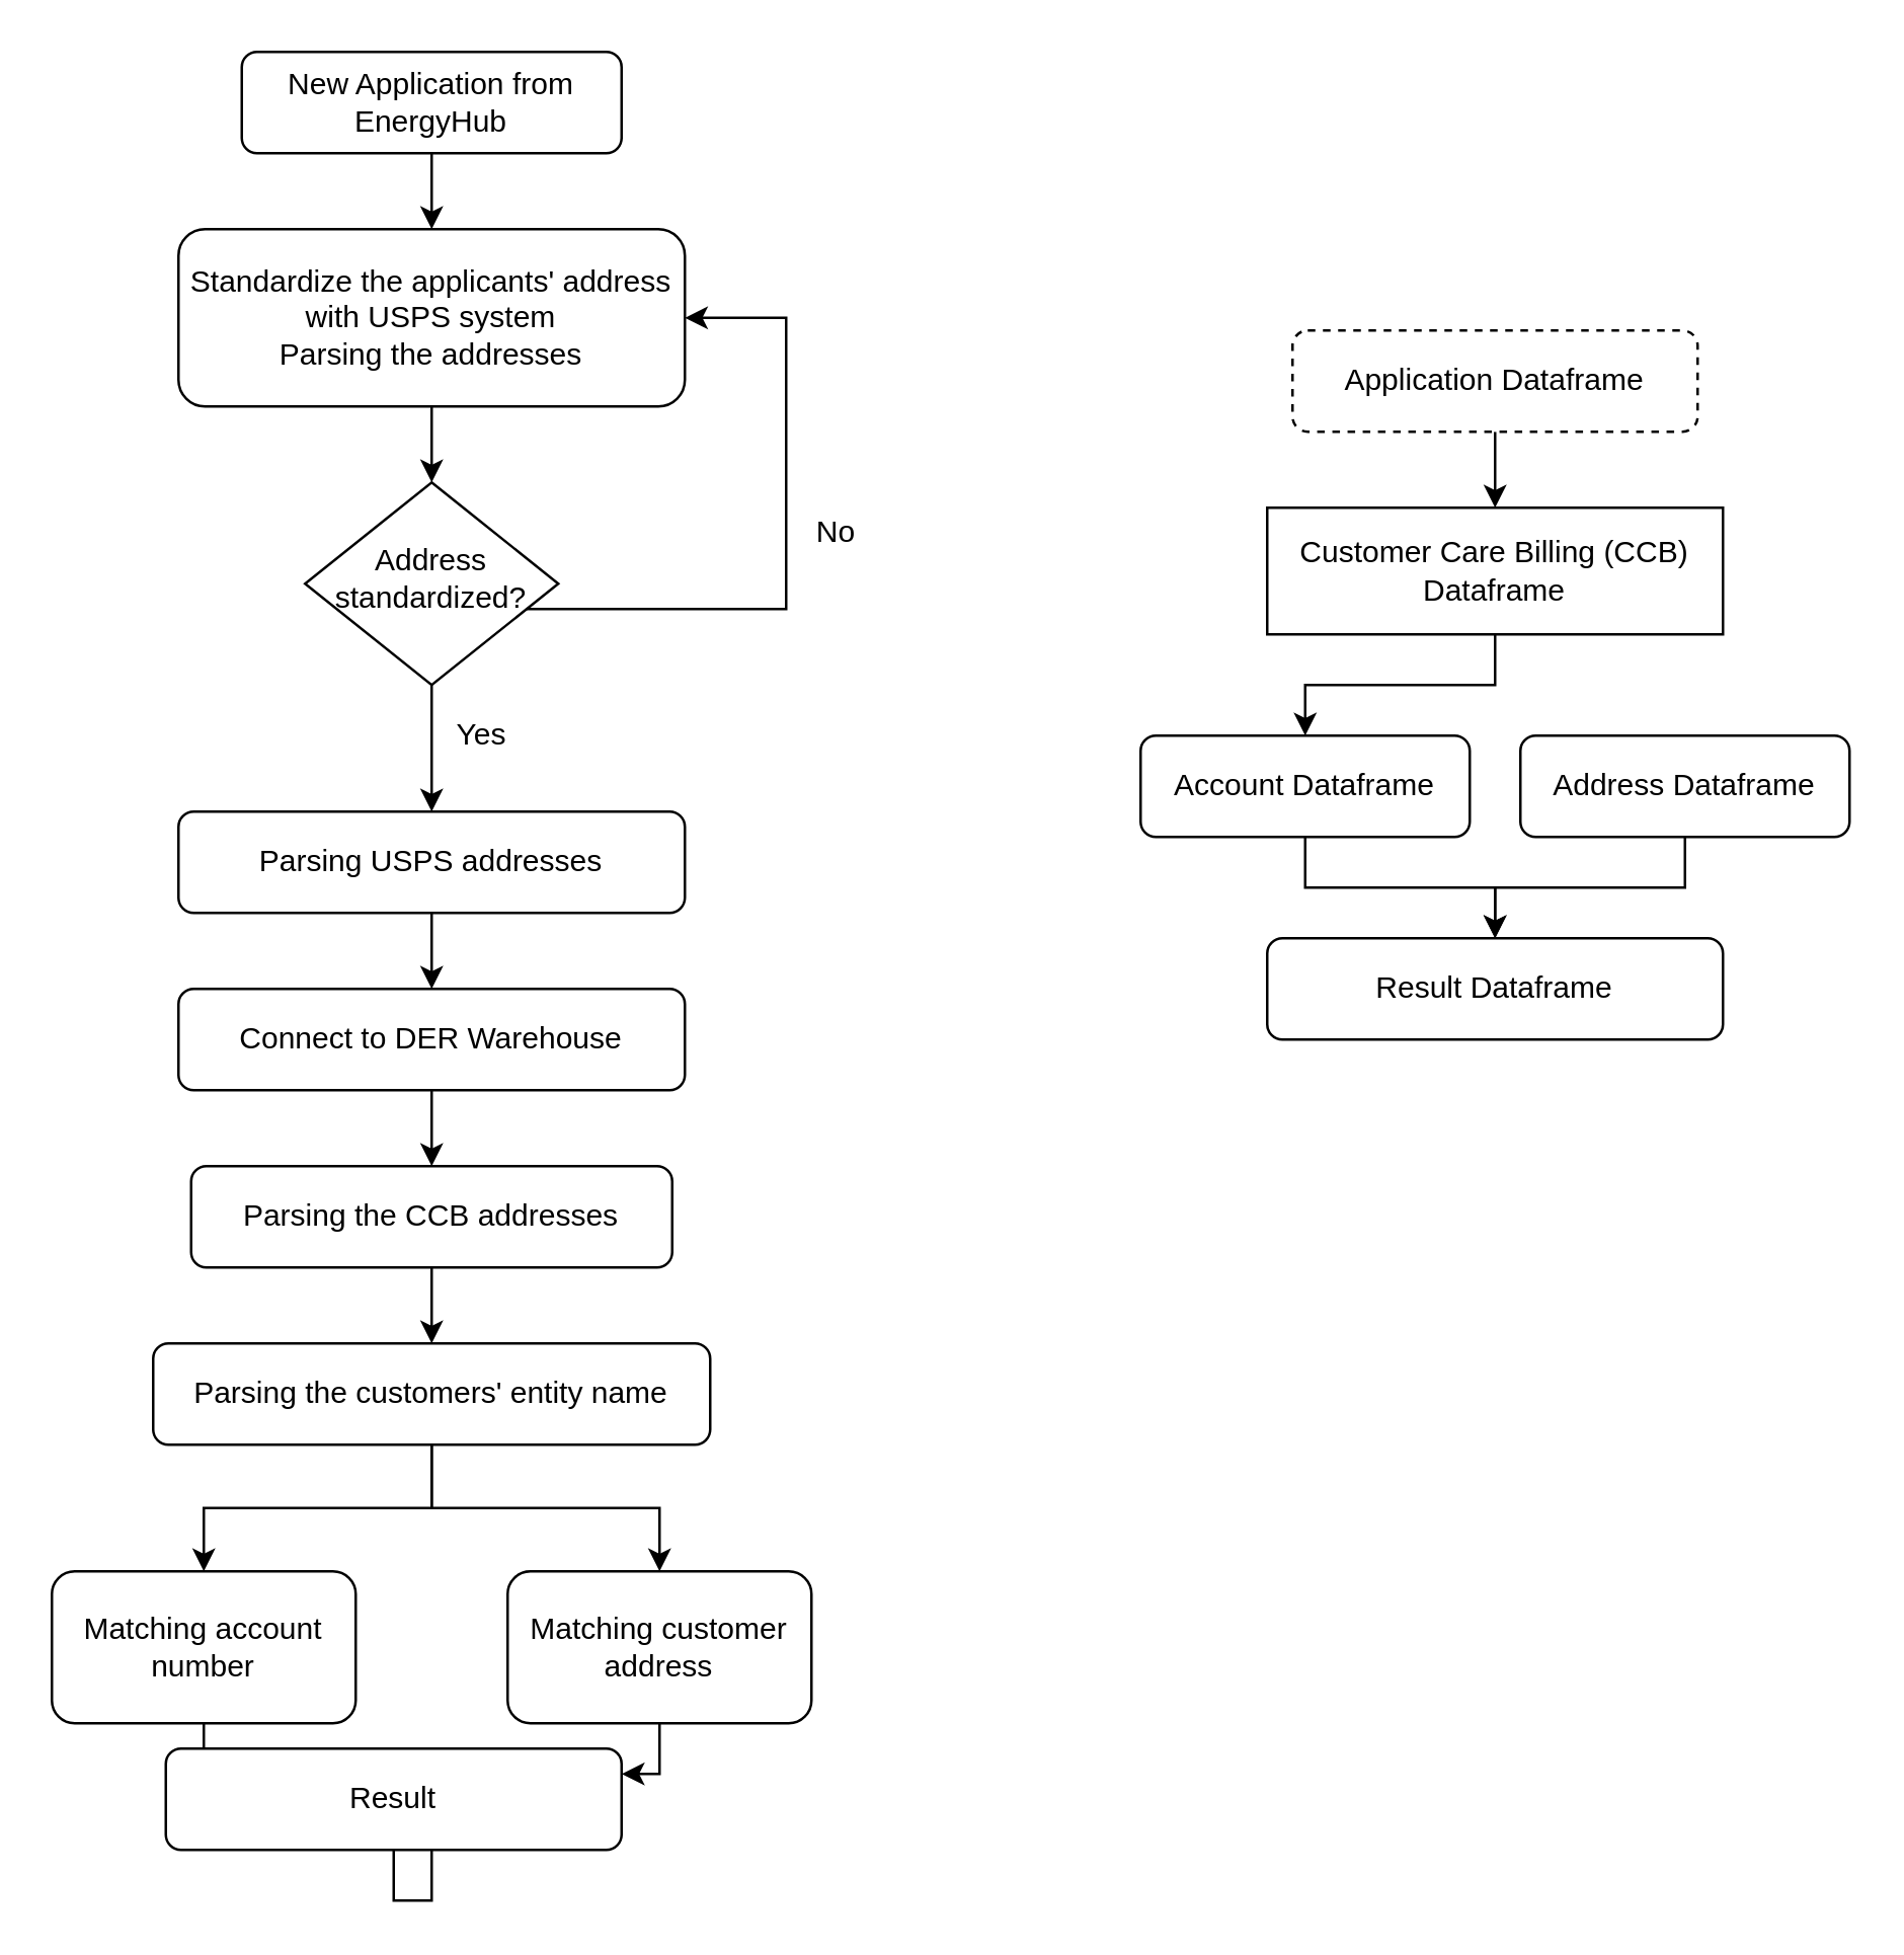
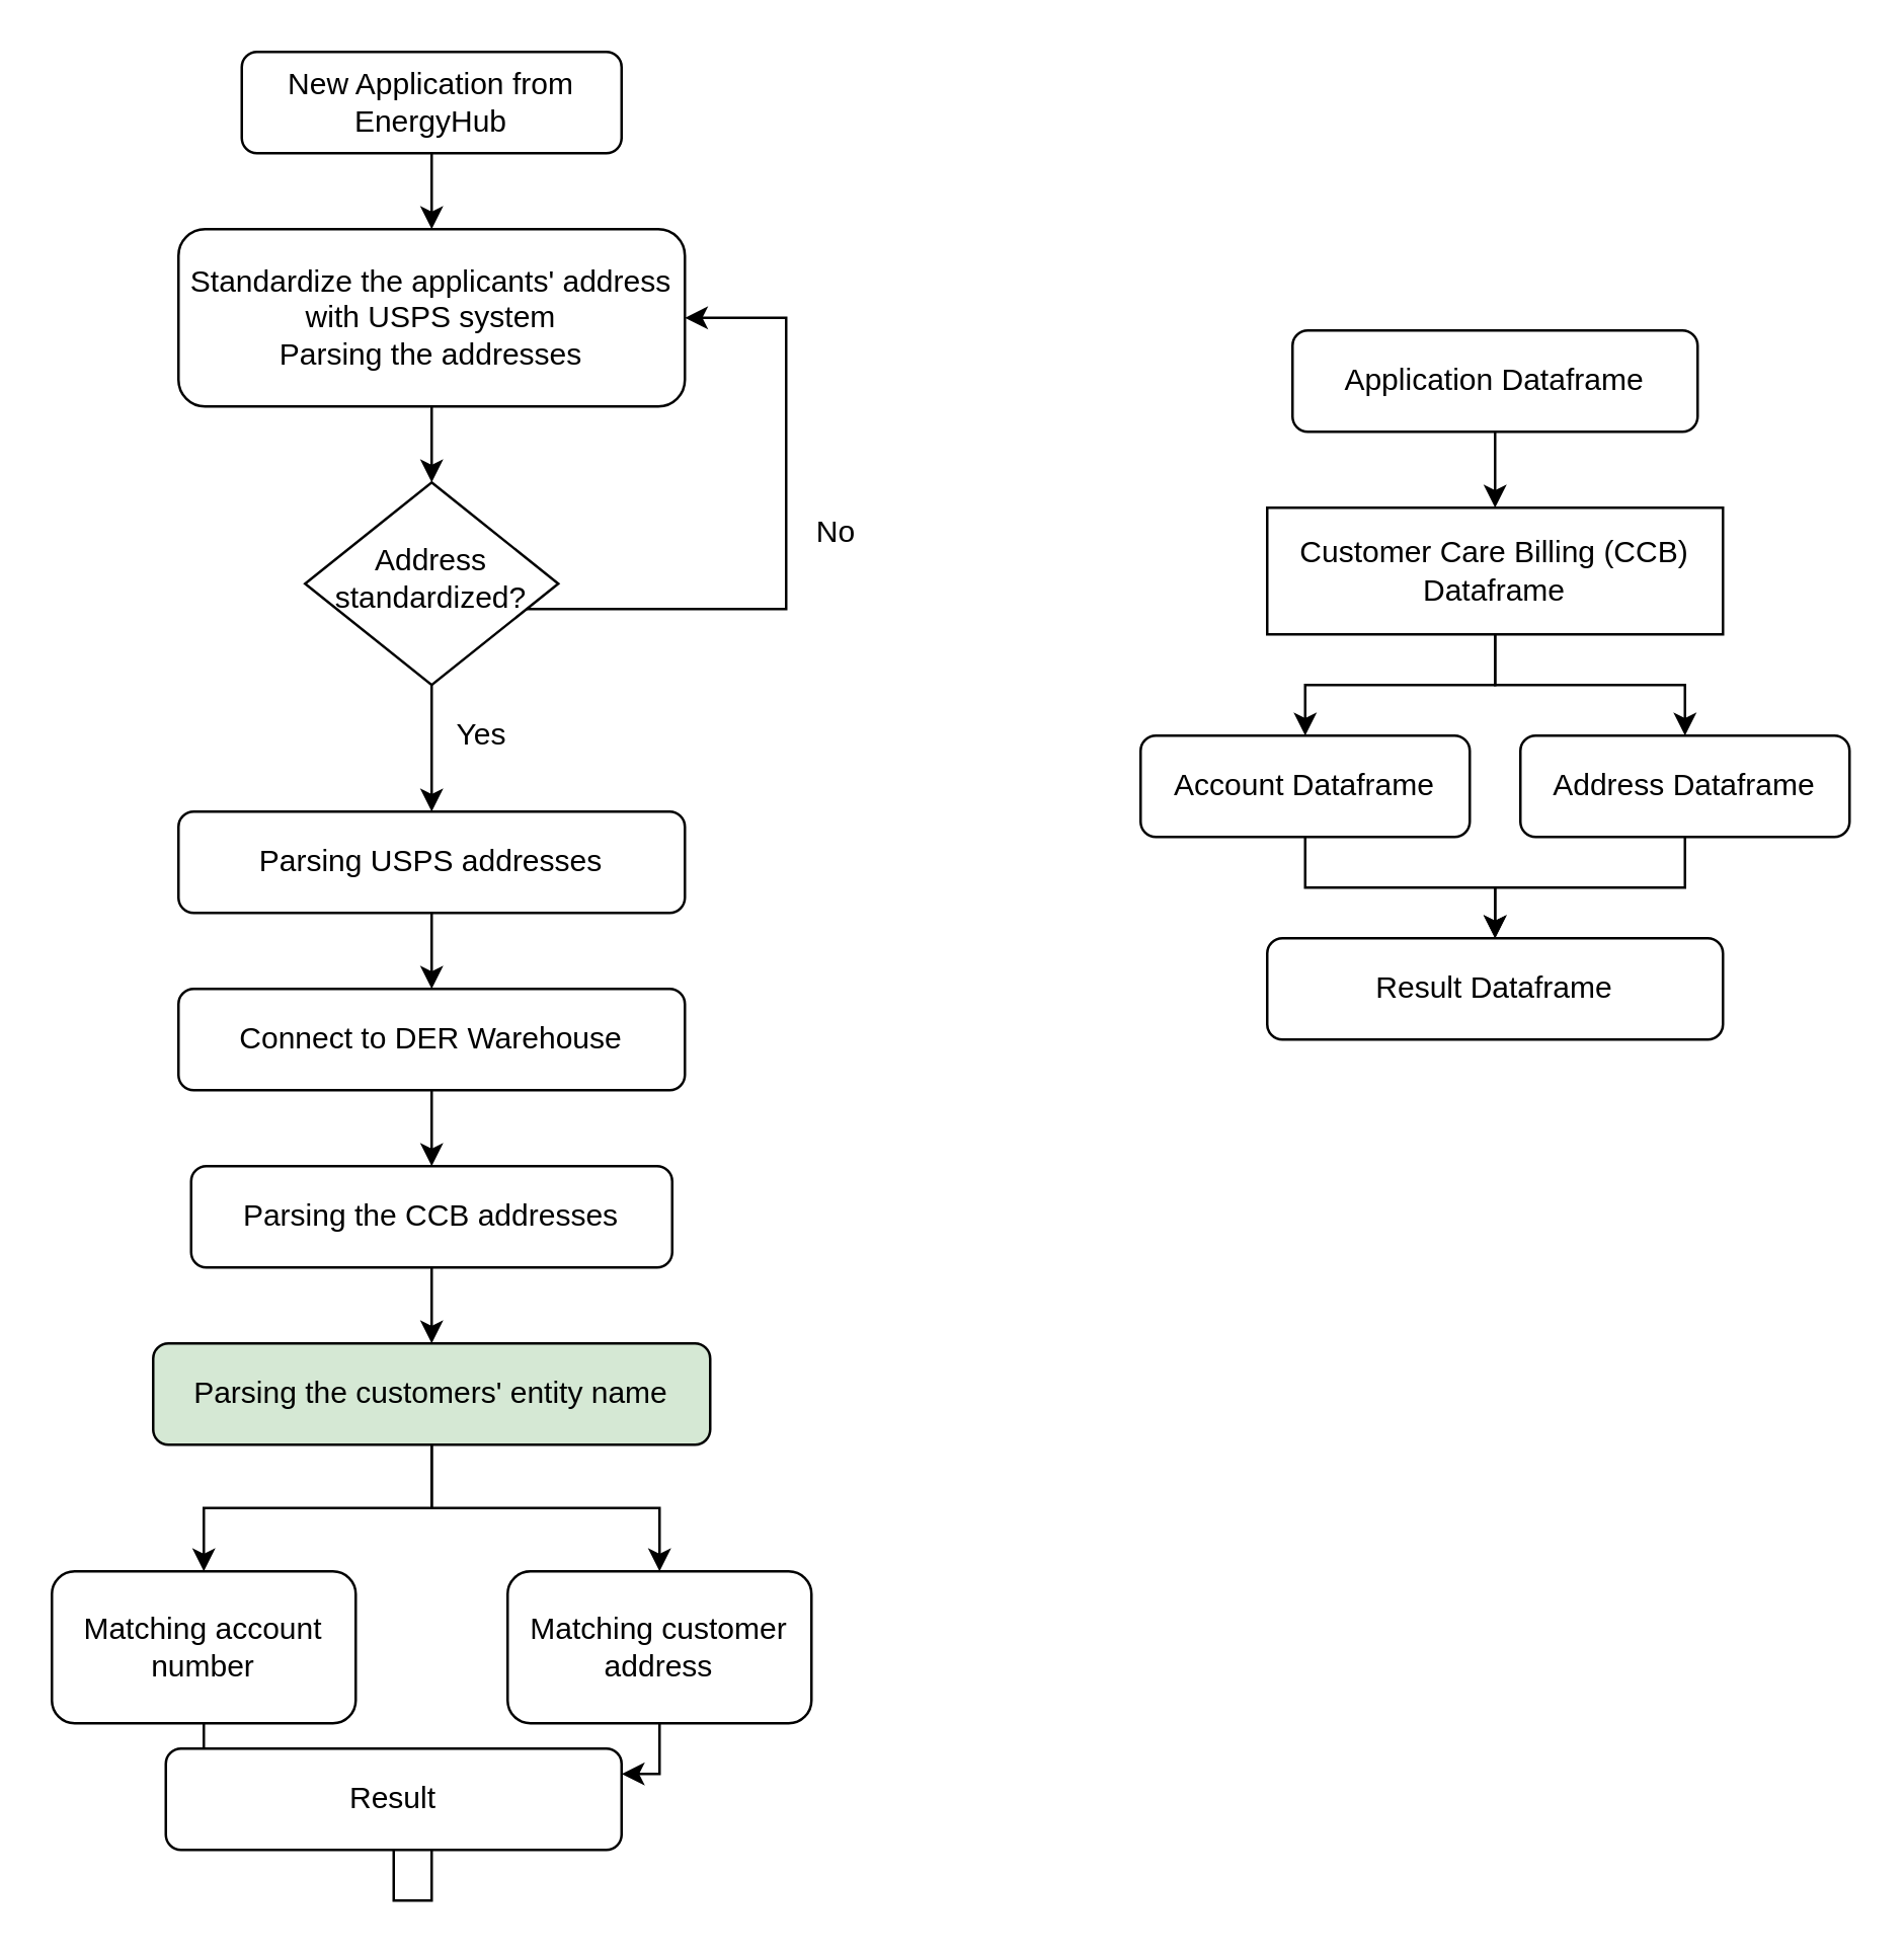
  <mxCell id="0" />
  <mxCell id="1" parent="0" />
  <mxCell id="2" value="" style="edgeStyle=orthogonalEdgeStyle;rounded=0;orthogonalLoop=1;jettySize=auto;html=1;" edge="1" parent="1" source="3" target="8"><mxGeometry relative="1" as="geometry" /></mxCell>
  <mxCell id="3" value="New Application from EnergyHub" style="rounded=1;whiteSpace=wrap;html=1;fontSize=12;glass=0;strokeWidth=1;shadow=0;" parent="1" vertex="1"><mxGeometry x="95" y="20" width="150" height="40" as="geometry" /></mxCell>
  <mxCell id="4" style="edgeStyle=orthogonalEdgeStyle;rounded=0;orthogonalLoop=1;jettySize=auto;html=1;entryX=1;entryY=0.5;entryDx=0;entryDy=0;" edge="1" parent="1" source="6" target="8"><mxGeometry relative="1" as="geometry"><mxPoint x="310" y="170" as="targetPoint" /><Array as="points"><mxPoint x="310" y="240" /><mxPoint x="310" y="125" /></Array></mxGeometry></mxCell>
  <mxCell id="5" style="edgeStyle=orthogonalEdgeStyle;rounded=0;orthogonalLoop=1;jettySize=auto;html=1;entryX=0.5;entryY=0;entryDx=0;entryDy=0;" edge="1" parent="1" source="6" target="34"><mxGeometry relative="1" as="geometry" /></mxCell>
  <mxCell id="6" value="Address standardized?" style="rhombus;whiteSpace=wrap;html=1;shadow=0;fontFamily=Helvetica;fontSize=12;align=center;strokeWidth=1;spacing=6;spacingTop=-4;" parent="1" vertex="1"><mxGeometry x="120" y="190" width="100" height="80" as="geometry" /></mxCell>
  <mxCell id="7" value="" style="edgeStyle=orthogonalEdgeStyle;rounded=0;orthogonalLoop=1;jettySize=auto;html=1;" edge="1" parent="1" source="8" target="6"><mxGeometry relative="1" as="geometry" /></mxCell>
  <mxCell id="8" value="&lt;div&gt;Standardize the applicants' address with USPS system&lt;/div&gt;&lt;div&gt;Parsing the addresses&lt;br&gt;&lt;/div&gt;" style="rounded=1;whiteSpace=wrap;html=1;" vertex="1" parent="1"><mxGeometry x="70" y="90" width="200" height="70" as="geometry" /></mxCell>
  <mxCell id="9" value="No" style="text;html=1;strokeColor=none;fillColor=none;align=center;verticalAlign=middle;whiteSpace=wrap;rounded=0;" vertex="1" parent="1"><mxGeometry x="310" y="200" width="40" height="20" as="geometry" /></mxCell>
  <mxCell id="10" style="edgeStyle=orthogonalEdgeStyle;rounded=0;orthogonalLoop=1;jettySize=auto;html=1;entryX=0.5;entryY=0;entryDx=0;entryDy=0;" edge="1" parent="1" source="11" target="29"><mxGeometry relative="1" as="geometry" /></mxCell>
  <mxCell id="11" value="&lt;div align=&quot;center&quot;&gt;Connect to DER Warehouse&lt;br&gt;&lt;/div&gt;" style="rounded=1;whiteSpace=wrap;html=1;align=center;" vertex="1" parent="1"><mxGeometry x="70" y="390" width="200" height="40" as="geometry" /></mxCell>
  <mxCell id="12" value="Yes" style="text;html=1;strokeColor=none;fillColor=none;align=center;verticalAlign=middle;whiteSpace=wrap;rounded=0;" vertex="1" parent="1"><mxGeometry x="170" y="280" width="40" height="20" as="geometry" /></mxCell>
  <mxCell id="13" style="edgeStyle=orthogonalEdgeStyle;rounded=0;orthogonalLoop=1;jettySize=auto;html=1;entryX=0.5;entryY=0;entryDx=0;entryDy=0;" edge="1" parent="1" source="14" target="27"><mxGeometry relative="1" as="geometry"><Array as="points"><mxPoint x="80" y="700" /><mxPoint x="170" y="700" /><mxPoint x="170" y="750" /></Array></mxGeometry></mxCell>
  <mxCell id="14" value="Matching account number" style="rounded=1;whiteSpace=wrap;html=1;" vertex="1" parent="1"><mxGeometry x="20" y="620" width="120" height="60" as="geometry" /></mxCell>
  <mxCell id="15" value="" style="edgeStyle=orthogonalEdgeStyle;rounded=0;orthogonalLoop=1;jettySize=auto;html=1;" edge="1" parent="1" source="16" target="27"><mxGeometry relative="1" as="geometry"><Array as="points"><mxPoint x="260" y="700" /><mxPoint x="170" y="700" /></Array></mxGeometry></mxCell>
  <mxCell id="16" value="Matching customer address" style="rounded=1;whiteSpace=wrap;html=1;" vertex="1" parent="1"><mxGeometry x="200" y="620" width="120" height="60" as="geometry" /></mxCell>
+ <mxCell id="17" value="" style="edgeStyle=orthogonalEdgeStyle;rounded=0;orthogonalLoop=1;jettySize=auto;html=1;" edge="1" parent="1" source="19" target="23"><mxGeometry relative="1" as="geometry" /></mxCell>
  <mxCell id="18" style="edgeStyle=orthogonalEdgeStyle;rounded=0;orthogonalLoop=1;jettySize=auto;html=1;exitX=0.5;exitY=1;exitDx=0;exitDy=0;" edge="1" parent="1" source="19" target="21"><mxGeometry relative="1" as="geometry" /></mxCell>
  <mxCell id="19" value="Customer Care Billing (CCB) Dataframe" style="whiteSpace=wrap;html=1;rounded=0;" vertex="1" parent="1"><mxGeometry x="500" y="200" width="180" height="50" as="geometry" /></mxCell>
  <mxCell id="20" value="" style="edgeStyle=orthogonalEdgeStyle;rounded=0;orthogonalLoop=1;jettySize=auto;html=1;" edge="1" parent="1" source="21" target="26"><mxGeometry relative="1" as="geometry" /></mxCell>
  <mxCell id="21" value="Account Dataframe" style="rounded=1;whiteSpace=wrap;html=1;" vertex="1" parent="1"><mxGeometry x="450" y="290" width="130" height="40" as="geometry" /></mxCell>
  <mxCell id="22" value="" style="edgeStyle=orthogonalEdgeStyle;rounded=0;orthogonalLoop=1;jettySize=auto;html=1;" edge="1" parent="1" source="23" target="26"><mxGeometry relative="1" as="geometry" /></mxCell>
  <mxCell id="23" value="Address Dataframe" style="rounded=1;whiteSpace=wrap;html=1;" vertex="1" parent="1"><mxGeometry x="600" y="290" width="130" height="40" as="geometry" /></mxCell>
  <mxCell id="24" style="edgeStyle=orthogonalEdgeStyle;rounded=0;orthogonalLoop=1;jettySize=auto;html=1;exitX=0.5;exitY=1;exitDx=0;exitDy=0;entryX=0.5;entryY=0;entryDx=0;entryDy=0;" edge="1" parent="1" source="25" target="19"><mxGeometry relative="1" as="geometry" /></mxCell>
- <mxCell id="25" value="Application Dataframe" style="rounded=1;whiteSpace=wrap;html=1;dashed=1;" vertex="1" parent="1"><mxGeometry x="510" y="130" width="160" height="40" as="geometry" /></mxCell>
+ <mxCell id="25" value="Application Dataframe" style="rounded=1;whiteSpace=wrap;html=1;" vertex="1" parent="1"><mxGeometry x="510" y="130" width="160" height="40" as="geometry" /></mxCell>
  <mxCell id="26" value="Result Dataframe" style="rounded=1;whiteSpace=wrap;html=1;" vertex="1" parent="1"><mxGeometry x="500" y="370" width="180" height="40" as="geometry" /></mxCell>
  <mxCell id="27" value="Result " style="rounded=1;whiteSpace=wrap;html=1;" vertex="1" parent="1"><mxGeometry x="65" y="690" width="180" height="40" as="geometry" /></mxCell>
  <mxCell id="28" value="" style="edgeStyle=orthogonalEdgeStyle;rounded=0;orthogonalLoop=1;jettySize=auto;html=1;" edge="1" parent="1" source="29" target="32"><mxGeometry relative="1" as="geometry" /></mxCell>
  <mxCell id="29" value="Parsing the CCB addresses" style="rounded=1;whiteSpace=wrap;html=1;" vertex="1" parent="1"><mxGeometry x="75" y="460" width="190" height="40" as="geometry" /></mxCell>
  <mxCell id="30" style="edgeStyle=orthogonalEdgeStyle;rounded=0;orthogonalLoop=1;jettySize=auto;html=1;" edge="1" parent="1" source="32" target="14"><mxGeometry relative="1" as="geometry" /></mxCell>
  <mxCell id="31" style="edgeStyle=orthogonalEdgeStyle;rounded=0;orthogonalLoop=1;jettySize=auto;html=1;" edge="1" parent="1" source="32" target="16"><mxGeometry relative="1" as="geometry" /></mxCell>
- <mxCell id="32" value="Parsing the customers' entity name" style="rounded=1;whiteSpace=wrap;html=1;" vertex="1" parent="1"><mxGeometry x="60" y="530" width="220" height="40" as="geometry" /></mxCell>
+ <mxCell id="32" value="Parsing the customers' entity name" style="rounded=1;whiteSpace=wrap;html=1;fillColor=#d5e8d4;" vertex="1" parent="1"><mxGeometry x="60" y="530" width="220" height="40" as="geometry" /></mxCell>
  <mxCell id="33" style="edgeStyle=orthogonalEdgeStyle;rounded=0;orthogonalLoop=1;jettySize=auto;html=1;entryX=0.5;entryY=0;entryDx=0;entryDy=0;" edge="1" parent="1" source="34" target="11"><mxGeometry relative="1" as="geometry" /></mxCell>
  <mxCell id="34" value="Parsing USPS addresses" style="rounded=1;whiteSpace=wrap;html=1;" vertex="1" parent="1"><mxGeometry x="70" y="320" width="200" height="40" as="geometry" /></mxCell>
